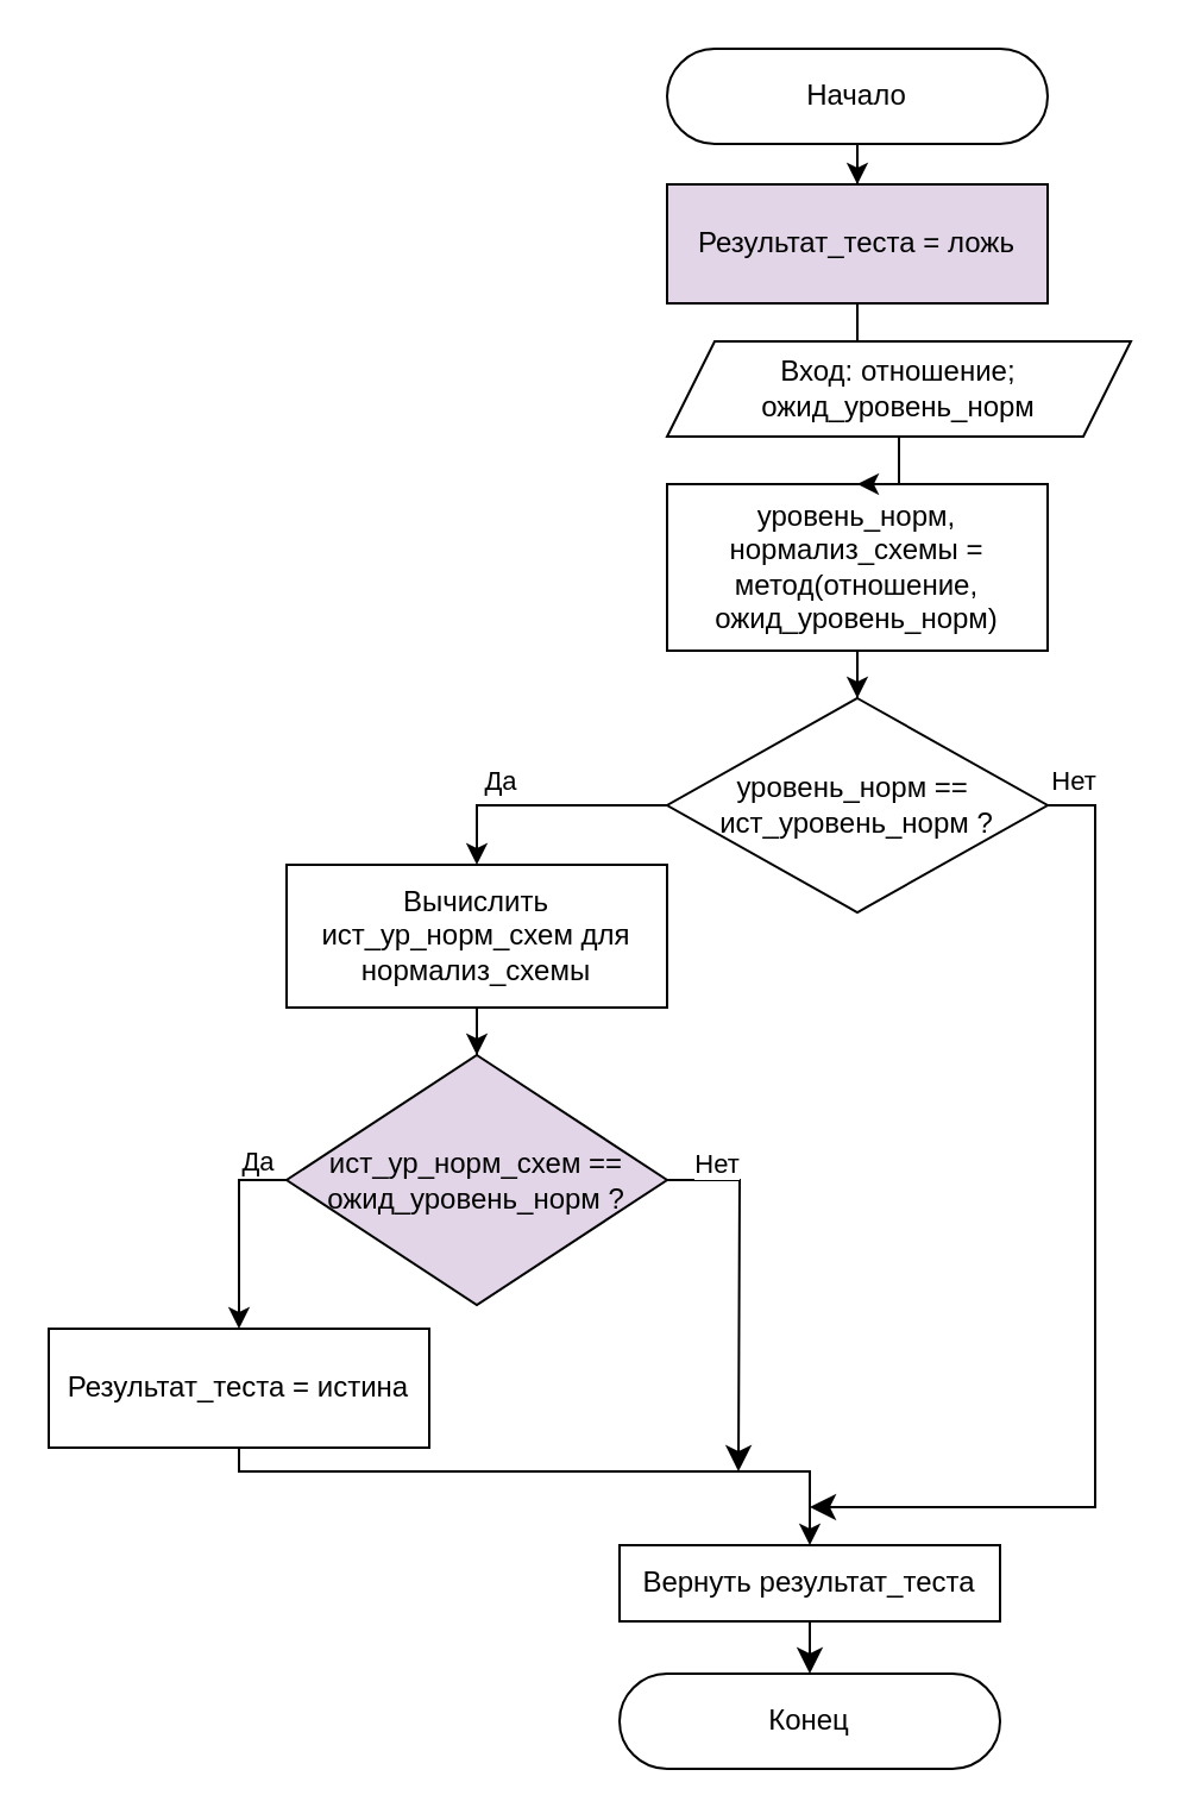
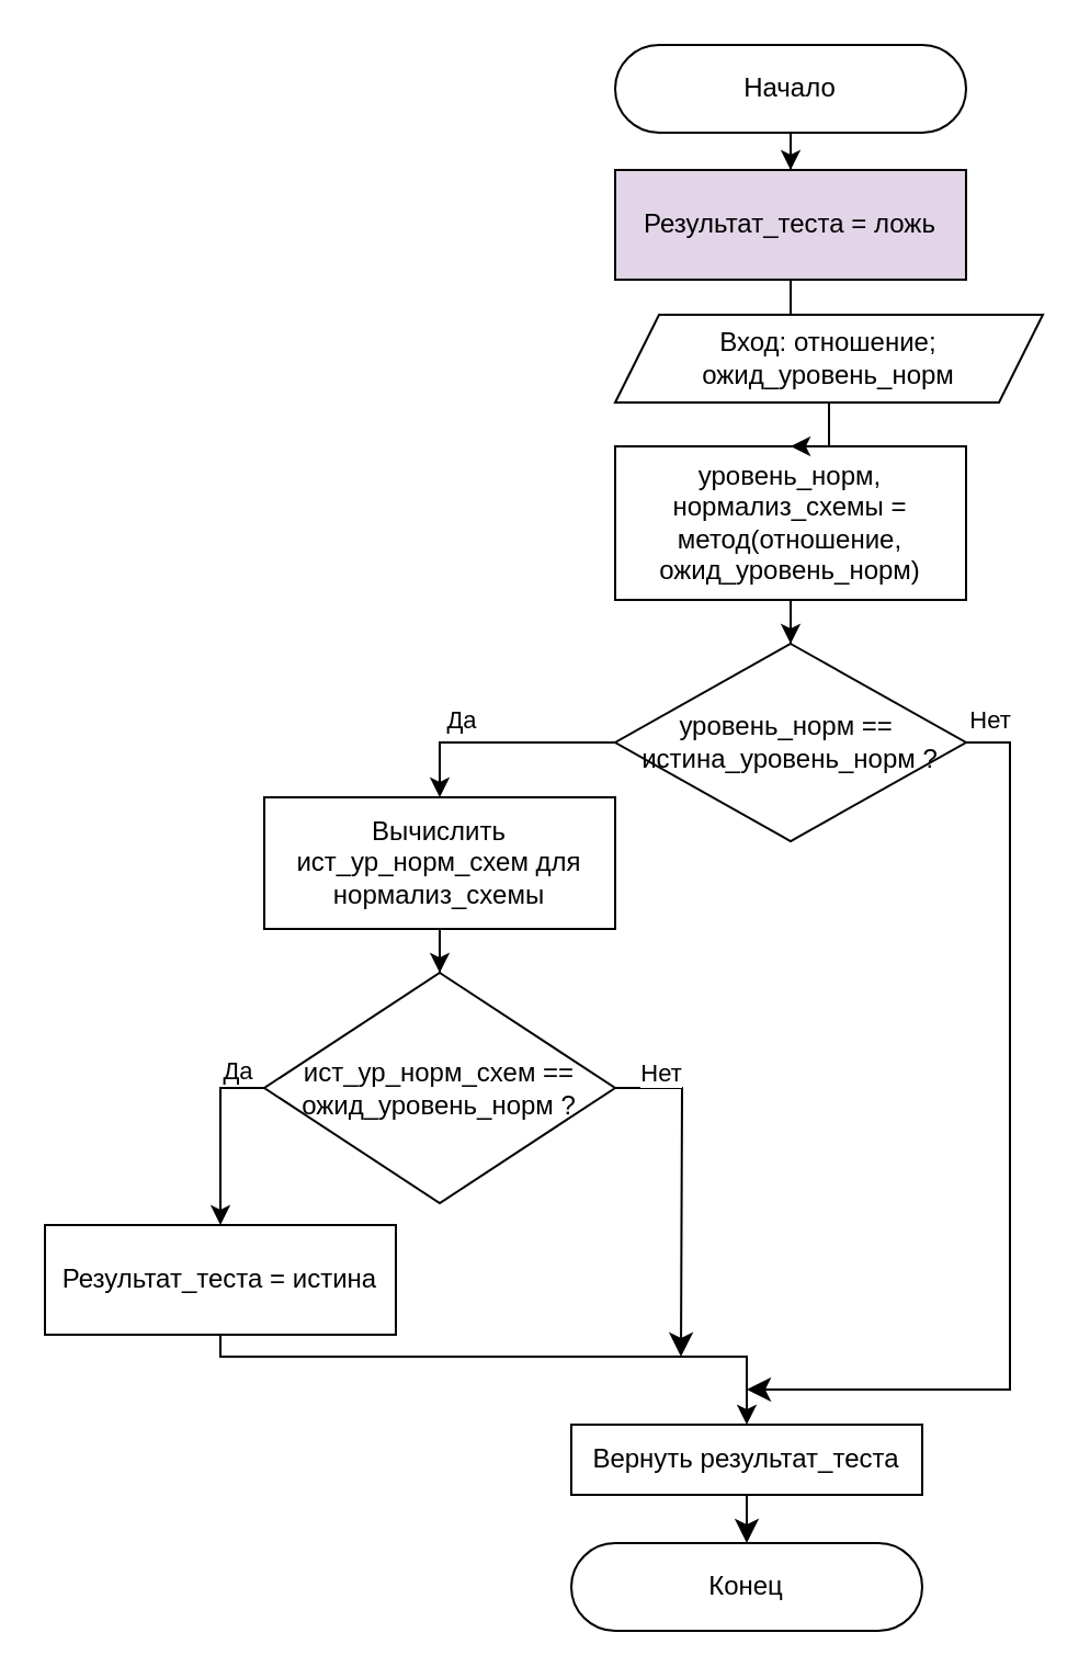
  <mxCell id="0" />
  <mxCell id="1" parent="0" />
  <mxCell id="2" style="edgeStyle=orthogonalEdgeStyle;rounded=0;orthogonalLoop=1;jettySize=auto;html=1;entryX=0.5;entryY=0;entryDx=0;entryDy=0;" parent="1" source="3" target="5" edge="1"><mxGeometry relative="1" as="geometry" /></mxCell>
  <mxCell id="3" value="Начало" style="rounded=1;whiteSpace=wrap;html=1;fontSize=12;glass=0;strokeWidth=1;shadow=0;arcSize=50;" parent="1" vertex="1"><mxGeometry x="280" y="20" width="160" height="40" as="geometry" /></mxCell>
  <mxCell id="4" style="edgeStyle=orthogonalEdgeStyle;rounded=0;orthogonalLoop=1;jettySize=auto;html=1;entryX=0.5;entryY=0;entryDx=0;entryDy=0;" parent="1" source="5" target="9" edge="1"><mxGeometry relative="1" as="geometry" /></mxCell>
  <mxCell id="5" value="Результат_теста = ложь" style="rounded=0;whiteSpace=wrap;html=1;fillColor=#e1d5e7;" parent="1" vertex="1"><mxGeometry x="280" y="77" width="160" height="50" as="geometry" /></mxCell>
  <mxCell id="6" style="edgeStyle=orthogonalEdgeStyle;rounded=0;orthogonalLoop=1;jettySize=auto;html=1;entryX=0.5;entryY=0;entryDx=0;entryDy=0;" parent="1" source="7" target="13" edge="1"><mxGeometry relative="1" as="geometry"><mxPoint x="380" y="303" as="targetPoint" /><Array as="points" /></mxGeometry></mxCell>
  <mxCell id="7" value="уровень_норм, нормализ_схемы = метод(отношение, ожид_уровень_норм)" style="rounded=0;whiteSpace=wrap;html=1;" parent="1" vertex="1"><mxGeometry x="280" y="203" width="160" height="70" as="geometry" /></mxCell>
  <mxCell id="8" style="edgeStyle=orthogonalEdgeStyle;rounded=0;orthogonalLoop=1;jettySize=auto;html=1;entryX=0.5;entryY=0;entryDx=0;entryDy=0;" parent="1" source="9" target="7" edge="1"><mxGeometry relative="1" as="geometry" /></mxCell>
  <mxCell id="9" value="Вход: отношение;&lt;br&gt;&lt;div&gt;ожид_уровень_норм&lt;/div&gt;" style="shape=parallelogram;perimeter=parallelogramPerimeter;whiteSpace=wrap;html=1;fixedSize=1;" parent="1" vertex="1"><mxGeometry x="280" y="143" width="195" height="40" as="geometry" /></mxCell>
  <mxCell id="10" style="edgeStyle=orthogonalEdgeStyle;rounded=0;orthogonalLoop=1;jettySize=auto;html=1;entryX=0.5;entryY=0;entryDx=0;entryDy=0;exitX=0;exitY=0.5;exitDx=0;exitDy=0;" parent="1" source="13" target="15" edge="1"><mxGeometry relative="1" as="geometry"><mxPoint x="195" y="438" as="targetPoint" /><mxPoint x="260" y="383" as="sourcePoint" /></mxGeometry></mxCell>
  <mxCell id="11" value="Да" style="edgeLabel;html=1;align=center;verticalAlign=middle;resizable=0;points=[];" parent="10" vertex="1" connectable="0"><mxGeometry x="0.717" y="-1" relative="1" as="geometry"><mxPoint x="10" y="-21" as="offset" /></mxGeometry></mxCell>
  <mxCell id="12" style="edgeStyle=orthogonalEdgeStyle;rounded=0;orthogonalLoop=1;jettySize=auto;html=1;fontSize=12;startSize=8;endSize=8;exitX=1;exitY=0.5;exitDx=0;exitDy=0;" edge="1" parent="1" source="13"><mxGeometry relative="1" as="geometry"><mxPoint x="340" y="633" as="targetPoint" /><Array as="points"><mxPoint x="460" y="338" /><mxPoint x="460" y="633" /></Array></mxGeometry></mxCell>
- <mxCell id="13" value="уровень_норм ==&amp;nbsp;&lt;div&gt;ист_уровень_норм ?&lt;/div&gt;" style="rhombus;whiteSpace=wrap;html=1;" parent="1" vertex="1"><mxGeometry x="280" y="293" width="160" height="90" as="geometry" /></mxCell>
+ <mxCell id="13" value="уровень_норм ==&amp;nbsp;&lt;div&gt;истина_уровень_норм ?&lt;/div&gt;" style="rhombus;whiteSpace=wrap;html=1;" parent="1" vertex="1"><mxGeometry x="280" y="293" width="160" height="90" as="geometry" /></mxCell>
  <mxCell id="14" style="edgeStyle=orthogonalEdgeStyle;rounded=0;orthogonalLoop=1;jettySize=auto;html=1;entryX=0.5;entryY=0;entryDx=0;entryDy=0;" parent="1" source="15" target="19" edge="1"><mxGeometry relative="1" as="geometry"><mxPoint x="217.5" y="508" as="targetPoint" /></mxGeometry></mxCell>
  <mxCell id="15" value="Вычислить ист_ур_норм_схем для нормализ_схемы" style="rounded=0;whiteSpace=wrap;html=1;" parent="1" vertex="1"><mxGeometry y="363" width="160" height="60" as="geometry" x="120" /></mxCell>
  <mxCell id="16" style="edgeStyle=orthogonalEdgeStyle;rounded=0;orthogonalLoop=1;jettySize=auto;html=1;entryX=0.5;entryY=0;entryDx=0;entryDy=0;exitX=0;exitY=0.5;exitDx=0;exitDy=0;" parent="1" source="19" target="21" edge="1"><mxGeometry relative="1" as="geometry"><mxPoint x="75" y="593" as="targetPoint" /><mxPoint x="111.25" y="528" as="sourcePoint" /><Array as="points"><mxPoint x="100" y="495" /></Array></mxGeometry></mxCell>
  <mxCell id="17" value="Да" style="edgeLabel;html=1;align=center;verticalAlign=middle;resizable=0;points=[];" parent="16" vertex="1" connectable="0"><mxGeometry x="-0.256" relative="1" as="geometry"><mxPoint x="7" y="-19" as="offset" /></mxGeometry></mxCell>
  <mxCell id="18" style="edgeStyle=orthogonalEdgeStyle;rounded=0;orthogonalLoop=1;jettySize=auto;html=1;fontSize=12;startSize=8;endSize=8;exitX=1;exitY=0.5;exitDx=0;exitDy=0;" edge="1" parent="1" source="19"><mxGeometry relative="1" as="geometry"><mxPoint x="310" y="618" as="targetPoint" /></mxGeometry></mxCell>
- <mxCell id="19" value="ист_ур_норм_схем&amp;nbsp;&lt;span style=&quot;background-color: transparent; color: light-dark(rgb(0, 0, 0), rgb(255, 255, 255));&quot;&gt;==&lt;/span&gt;&lt;div&gt;&lt;div&gt;ожид_уровень_норм ?&lt;/div&gt;&lt;/div&gt;" style="rhombus;whiteSpace=wrap;html=1;fillColor=#e1d5e7;" parent="1" vertex="1"><mxGeometry y="443" width="160" height="105" as="geometry" x="120" /></mxCell>
+ <mxCell id="19" value="ист_ур_норм_схем&amp;nbsp;&lt;span style=&quot;background-color: transparent; color: light-dark(rgb(0, 0, 0), rgb(255, 255, 255));&quot;&gt;==&lt;/span&gt;&lt;div&gt;&lt;div&gt;ожид_уровень_норм ?&lt;/div&gt;&lt;/div&gt;" style="rhombus;whiteSpace=wrap;html=1;" parent="1" vertex="1"><mxGeometry y="443" width="160" height="105" as="geometry" x="120" /></mxCell>
  <mxCell id="20" style="edgeStyle=orthogonalEdgeStyle;rounded=0;orthogonalLoop=1;jettySize=auto;html=1;entryX=0.5;entryY=0;entryDx=0;entryDy=0;exitX=0.5;exitY=1;exitDx=0;exitDy=0;" parent="1" source="21" target="23" edge="1"><mxGeometry relative="1" as="geometry"><mxPoint x="80" y="673" as="targetPoint" /><Array as="points"><mxPoint x="100" y="618" /><mxPoint x="340" y="618" /></Array></mxGeometry></mxCell>
  <mxCell id="21" value="Результат_теста = истина" style="rounded=0;whiteSpace=wrap;html=1;" parent="1" vertex="1"><mxGeometry x="20" y="558" width="160" height="50" as="geometry" /></mxCell>
  <mxCell id="22" style="edgeStyle=none;curved=1;rounded=0;orthogonalLoop=1;jettySize=auto;html=1;entryX=0.5;entryY=0;entryDx=0;entryDy=0;fontSize=12;startSize=8;endSize=8;" edge="1" parent="1" source="23" target="26"><mxGeometry relative="1" as="geometry" /></mxCell>
  <mxCell id="23" value="Вернуть результат_теста" style="rounded=0;whiteSpace=wrap;html=1;" parent="1" vertex="1"><mxGeometry x="260" y="649" width="160" height="32" as="geometry" /></mxCell>
  <mxCell id="24" value="Нет" style="edgeLabel;html=1;align=center;verticalAlign=middle;resizable=0;points=[];" vertex="1" connectable="0" parent="1"><mxGeometry x="300" y="488" as="geometry" /></mxCell>
  <mxCell id="25" value="Нет" style="edgeLabel;html=1;align=center;verticalAlign=middle;resizable=0;points=[];" vertex="1" connectable="0" parent="1"><mxGeometry x="450" y="327" as="geometry" /></mxCell>
  <mxCell id="26" value="Конец" style="rounded=1;whiteSpace=wrap;html=1;fontSize=12;glass=0;strokeWidth=1;shadow=0;arcSize=50;" vertex="1" parent="1"><mxGeometry x="260" y="703" width="160" height="40" as="geometry" /></mxCell>
